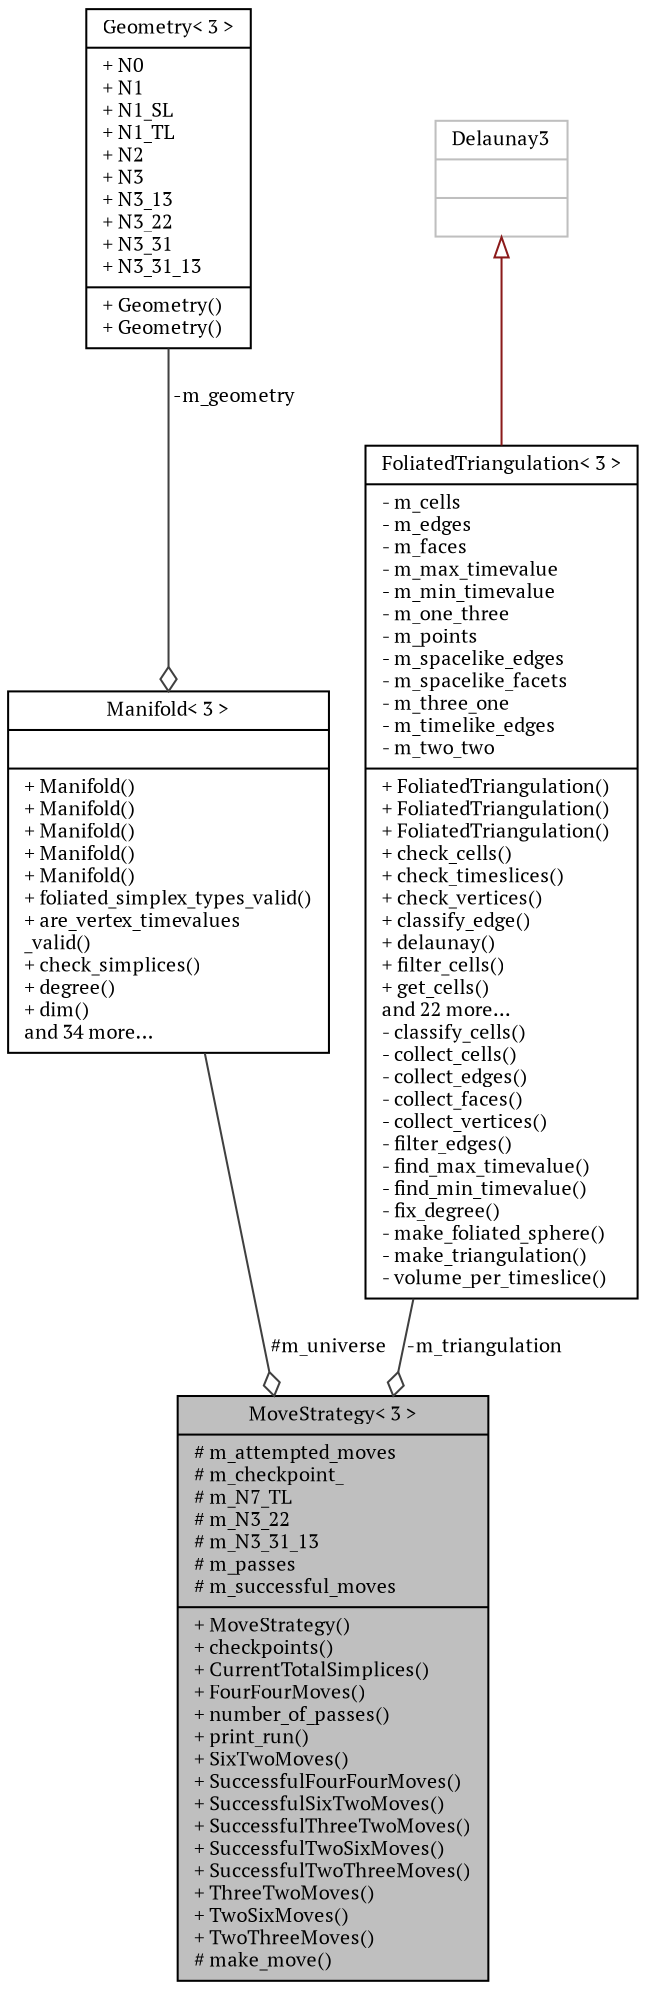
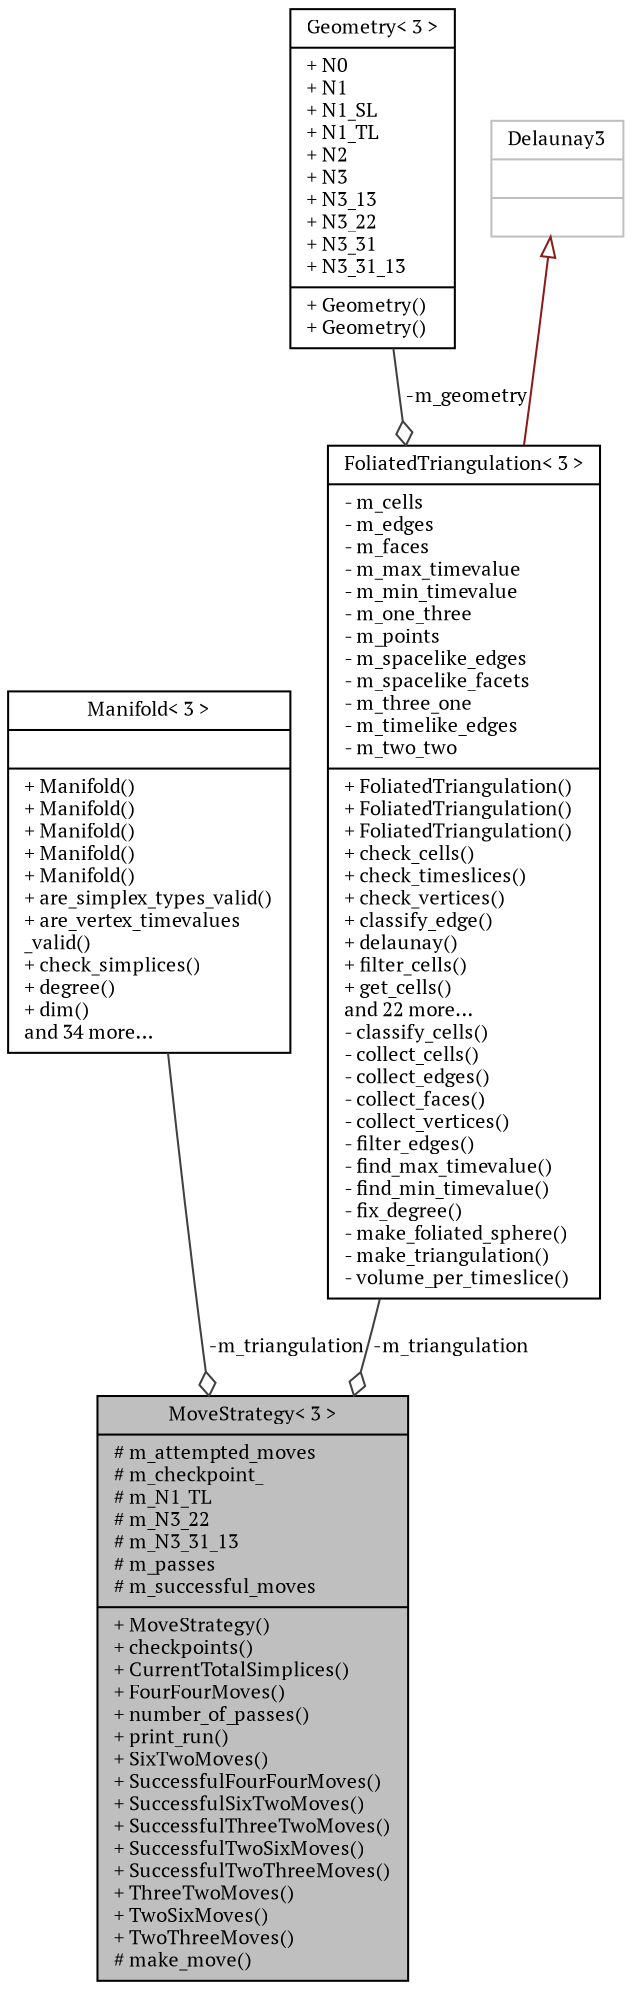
  digraph {
    fontname="PT Serif"
    node [color=black fillcolor=white fontname="PT Serif" fontsize=10 shape=record style=filled]
    edge [arrowhead=odiamond color=grey25 fontname="PT Serif" fontsize=10 labelfontname=Helvetica labelfontsize=10 style=solid]
-   n1 [fillcolor=grey75 fontcolor=black height=0.2 label="{MoveStrategy\< 3 \>\n|# m_attempted_moves\l# m_checkpoint_\l# m_N7_TL\l# m_N3_22\l# m_N3_31_13\l# m_passes\l# m_successful_moves\l|+ MoveStrategy()\l+ checkpoints()\l+ CurrentTotalSimplices()\l+ FourFourMoves()\l+ number_of_passes()\l+ print_run()\l+ SixTwoMoves()\l+ SuccessfulFourFourMoves()\l+ SuccessfulSixTwoMoves()\l+ SuccessfulThreeTwoMoves()\l+ SuccessfulTwoSixMoves()\l+ SuccessfulTwoThreeMoves()\l+ ThreeTwoMoves()\l+ TwoSixMoves()\l+ TwoThreeMoves()\l# make_move()\l}" width=0.4]
-   n2 [height=0.2 label="{Manifold\< 3 \>\n||+ Manifold()\l+ Manifold()\l+ Manifold()\l+ Manifold()\l+ Manifold()\l+ foliated_simplex_types_valid()\l+ are_vertex_timevalues\l_valid()\l+ check_simplices()\l+ degree()\l+ dim()\land 34 more...\l}" width=0.4]
+   n1 [fillcolor=grey75 fontcolor=black height=0.2 label="{MoveStrategy\< 3 \>\n|# m_attempted_moves\l# m_checkpoint_\l# m_N1_TL\l# m_N3_22\l# m_N3_31_13\l# m_passes\l# m_successful_moves\l|+ MoveStrategy()\l+ checkpoints()\l+ CurrentTotalSimplices()\l+ FourFourMoves()\l+ number_of_passes()\l+ print_run()\l+ SixTwoMoves()\l+ SuccessfulFourFourMoves()\l+ SuccessfulSixTwoMoves()\l+ SuccessfulThreeTwoMoves()\l+ SuccessfulTwoSixMoves()\l+ SuccessfulTwoThreeMoves()\l+ ThreeTwoMoves()\l+ TwoSixMoves()\l+ TwoThreeMoves()\l# make_move()\l}" width=0.4]
+   n2 [height=0.2 label="{Manifold\< 3 \>\n||+ Manifold()\l+ Manifold()\l+ Manifold()\l+ Manifold()\l+ Manifold()\l+ are_simplex_types_valid()\l+ are_vertex_timevalues\l_valid()\l+ check_simplices()\l+ degree()\l+ dim()\land 34 more...\l}" width=0.4]
    n3 [height=0.2 label="{Geometry\< 3 \>\n|+ N0\l+ N1\l+ N1_SL\l+ N1_TL\l+ N2\l+ N3\l+ N3_13\l+ N3_22\l+ N3_31\l+ N3_31_13\l|+ Geometry()\l+ Geometry()\l}" width=0.4]
    n4 [height=0.2 label="{FoliatedTriangulation\< 3 \>\n|- m_cells\l- m_edges\l- m_faces\l- m_max_timevalue\l- m_min_timevalue\l- m_one_three\l- m_points\l- m_spacelike_edges\l- m_spacelike_facets\l- m_three_one\l- m_timelike_edges\l- m_two_two\l|+ FoliatedTriangulation()\l+ FoliatedTriangulation()\l+ FoliatedTriangulation()\l+ check_cells()\l+ check_timeslices()\l+ check_vertices()\l+ classify_edge()\l+ delaunay()\l+ filter_cells()\l+ get_cells()\land 22 more...\l- classify_cells()\l- collect_cells()\l- collect_edges()\l- collect_faces()\l- collect_vertices()\l- filter_edges()\l- find_max_timevalue()\l- find_min_timevalue()\l- fix_degree()\l- make_foliated_sphere()\l- make_triangulation()\l- volume_per_timeslice()\l}" width=0.4]
    n5 [color=grey75 height=0.2 label="{Delaunay3\n||}" width=0.4]
-   n2 -> n1 [label=" #m_universe"]
-   n3 -> n2 [label=" -m_geometry"]
+   n2 -> n1 [label=" -m_triangulation"]
+   n3 -> n4 [label=" -m_geometry"]
    n4 -> n1 [label=" -m_triangulation"]
    n5 -> n4 [arrowtail=onormal color=firebrick4 dir=back arrowhead=""]
  }
